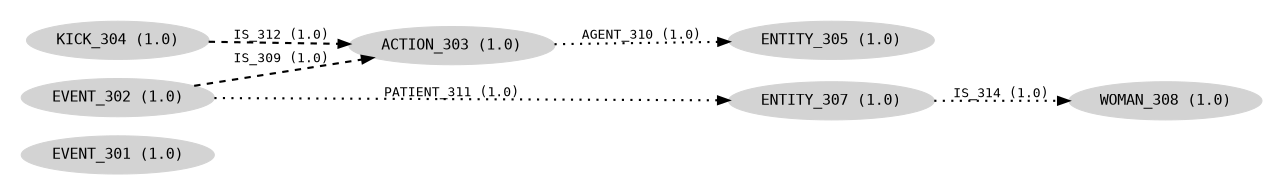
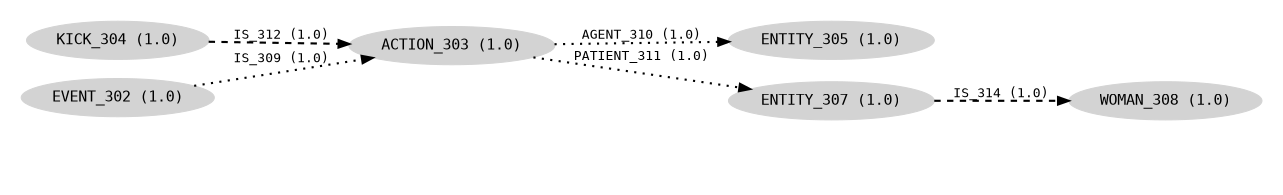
  digraph {
    compound=true
    labeljust=l
    penwidth=2
    rankdir=LR
    style=rounded
    node [color=lightgrey fillcolor=lightgrey fontname=consolas fontsize=14 shape=oval style=filled]
    edge [fontname=consolas fontsize=12 penwidth=2 style=dotted]
    n1 [label=<<FONT FACE="consolas">KICK_304 (1.0)</FONT>>]
    n2 [label=<<FONT FACE="consolas">EVENT_302 (1.0)</FONT>>]
    n3 [label=<<FONT FACE="consolas">ACTION_303 (1.0)</FONT>>]
-   n4 [label=<<FONT FACE="consolas">EVENT_301 (1.0)</FONT>>]
    n5 [label=<<FONT FACE="consolas">ENTITY_305 (1.0)</FONT>>]
    n6 [label=<<FONT FACE="consolas">ENTITY_307 (1.0)</FONT>>]
    n7 [label=<<FONT FACE="consolas">WOMAN_308 (1.0)</FONT>>]
    subgraph cluster_1 {
      color=white
      fillcolor=white
      n1
      n2
      n3
-     n4
      n5
      n6
      n7
    }
    n1 -> n3 [label=<<FONT FACE="consolas">IS_312 (1.0)</FONT>> style=dashed]
-   n2 -> n3 [label=<<FONT FACE="consolas">IS_309 (1.0)</FONT>> style=dashed]
+   n2 -> n3 [label=<<FONT FACE="consolas">IS_309 (1.0)</FONT>>]
    n3 -> n5 [label=<<FONT FACE="consolas">AGENT_310 (1.0)</FONT>>]
-   n2 -> n6 [label=<<FONT FACE="consolas">PATIENT_311 (1.0)</FONT>>]
-   n6 -> n7 [label=<<FONT FACE="consolas">IS_314 (1.0)</FONT>>]
+   n3 -> n6 [label=<<FONT FACE="consolas">PATIENT_311 (1.0)</FONT>>]
+   n6 -> n7 [label=<<FONT FACE="consolas">IS_314 (1.0)</FONT>> style=dashed]
  }
